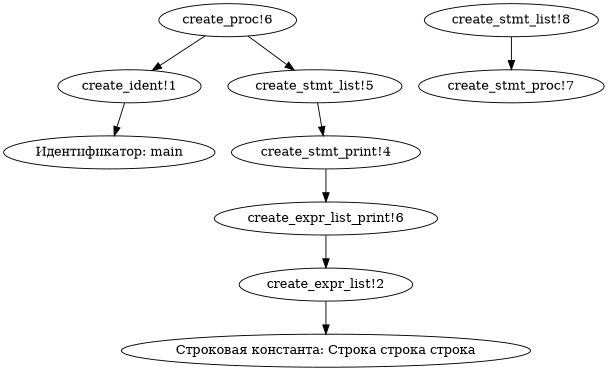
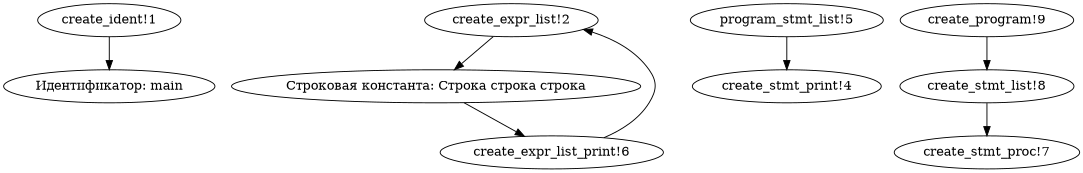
  digraph {
    "create_ident!1"
    "Идентификатор: main"
    "create_expr_list!2"
    "Строковая константа: Строка строка строка"
    n5 [label="create_expr_list_print!6"]
    "create_stmt_print!4"
-   "create_stmt_list!5"
-   "create_proc!6"
+   "create_stmt_list!5" [label="program_stmt_list!5"]
    "create_stmt_list!8"
    "create_stmt_proc!7"
+   "create_program!9"
    "create_ident!1" -> "Идентификатор: main"
    "create_expr_list!2" -> "Строковая константа: Строка строка строка"
    n5 -> "create_expr_list!2"
-   "create_stmt_print!4" -> n5
+   "Строковая константа: Строка строка строка" -> n5
    "create_stmt_list!5" -> "create_stmt_print!4"
-   "create_proc!6" -> "create_ident!1"
-   "create_proc!6" -> "create_stmt_list!5"
    "create_stmt_list!8" -> "create_stmt_proc!7"
+   "create_program!9" -> "create_stmt_list!8"
  }
